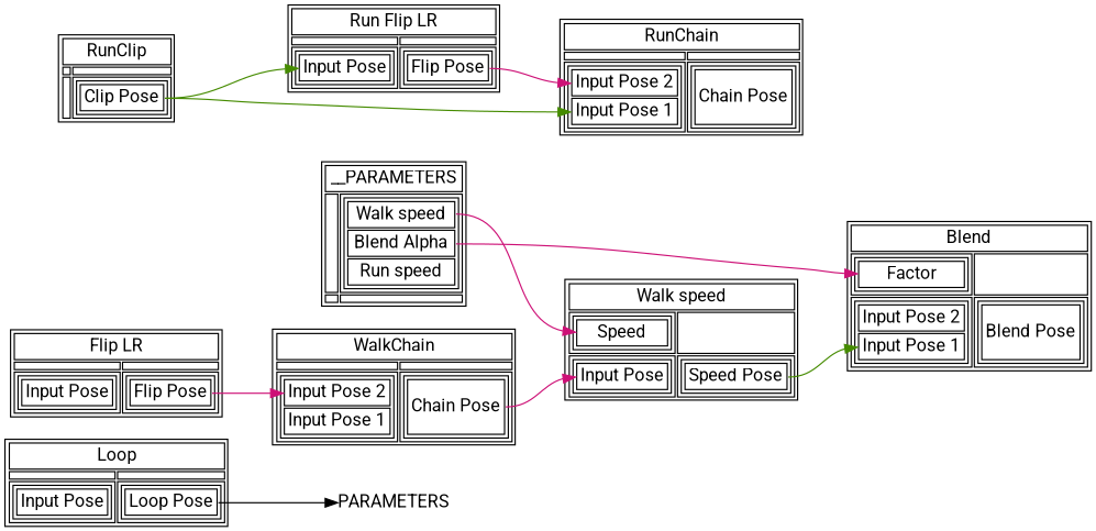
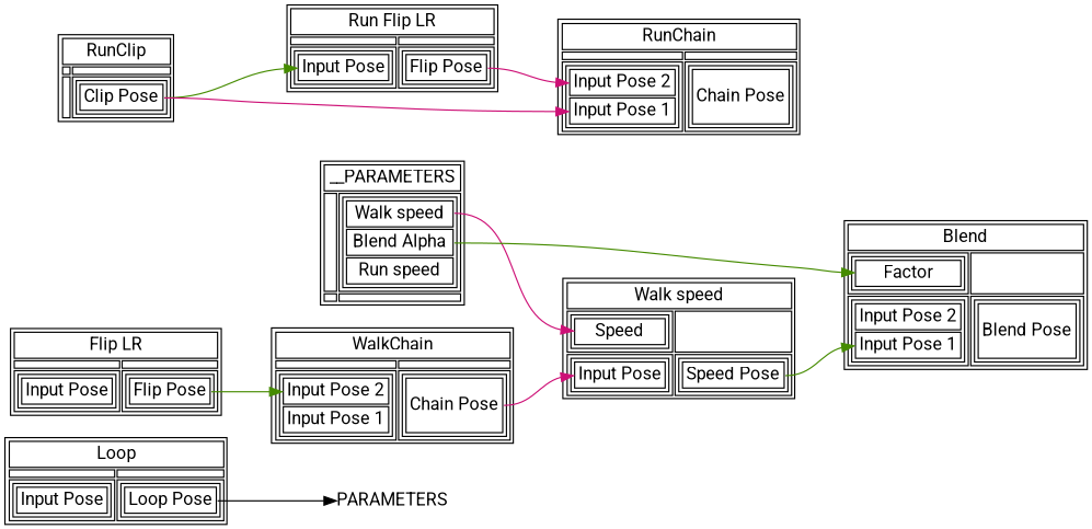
  digraph {
    fontname=Roboto
    rankdir=LR
    node [fontname=Roboto shape=plain style=rounded]
    edge [fontname=Roboto headport="Input Pose" tailport="Clip Pose" color=chartreuse4]
    n1 [label=<<TABLE><TR><TD COLSPAN="2">Loop</TD></TR><TR><TD></TD><TD></TD></TR><TR><TD><TABLE><TR><TD PORT="Input Pose">Input Pose</TD></TR></TABLE></TD><TD><TABLE><TR><TD PORT="Loop Pose">Loop Pose</TD></TR></TABLE></TD></TR></TABLE>>]
    n2 [label=PARAMETERS style=wedged]
    n3 [label=<<TABLE><TR><TD COLSPAN="2">Walk speed</TD></TR><TR><TD><TABLE><TR><TD PORT="Speed">Speed</TD></TR></TABLE></TD><TD></TD></TR><TR><TD><TABLE><TR><TD PORT="Input Pose">Input Pose</TD></TR></TABLE></TD><TD><TABLE><TR><TD PORT="Speed Pose">Speed Pose</TD></TR></TABLE></TD></TR></TABLE>>]
    n4 [label=<<TABLE><TR><TD COLSPAN="2">Blend</TD></TR><TR><TD><TABLE><TR><TD PORT="Factor">Factor</TD></TR></TABLE></TD><TD></TD></TR><TR><TD><TABLE><TR><TD PORT="Input Pose 2">Input Pose 2</TD></TR><TR><TD PORT="Input Pose 1">Input Pose 1</TD></TR></TABLE></TD><TD><TABLE><TR><TD PORT="Blend Pose">Blend Pose</TD></TR></TABLE></TD></TR></TABLE>>]
    n5 [label=<<TABLE><TR><TD COLSPAN="2">RunClip</TD></TR><TR><TD></TD><TD></TD></TR><TR><TD></TD><TD><TABLE><TR><TD PORT="Clip Pose">Clip Pose</TD></TR></TABLE></TD></TR></TABLE>>]
    n6 [label=<<TABLE><TR><TD COLSPAN="2">Run Flip LR</TD></TR><TR><TD></TD><TD></TD></TR><TR><TD><TABLE><TR><TD PORT="Input Pose">Input Pose</TD></TR></TABLE></TD><TD><TABLE><TR><TD PORT="Flip Pose">Flip Pose</TD></TR></TABLE></TD></TR></TABLE>>]
    n7 [label=<<TABLE><TR><TD COLSPAN="2">RunChain</TD></TR><TR><TD></TD><TD></TD></TR><TR><TD><TABLE><TR><TD PORT="Input Pose 2">Input Pose 2</TD></TR><TR><TD PORT="Input Pose 1">Input Pose 1</TD></TR></TABLE></TD><TD><TABLE><TR><TD PORT="Chain Pose">Chain Pose</TD></TR></TABLE></TD></TR></TABLE>>]
    n8 [label=<<TABLE><TR><TD COLSPAN="2">__PARAMETERS</TD></TR><TR><TD></TD><TD><TABLE><TR><TD PORT="Walk speed">Walk speed</TD></TR><TR><TD PORT="Blend Alpha">Blend Alpha</TD></TR><TR><TD PORT="Run speed">Run speed</TD></TR></TABLE></TD></TR><TR><TD></TD><TD></TD></TR></TABLE>>]
    n9 [label=<<TABLE><TR><TD COLSPAN="2">WalkChain</TD></TR><TR><TD></TD><TD></TD></TR><TR><TD><TABLE><TR><TD PORT="Input Pose 2">Input Pose 2</TD></TR><TR><TD PORT="Input Pose 1">Input Pose 1</TD></TR></TABLE></TD><TD><TABLE><TR><TD PORT="Chain Pose">Chain Pose</TD></TR></TABLE></TD></TR></TABLE>>]
    n10 [label=<<TABLE><TR><TD COLSPAN="2">Flip LR</TD></TR><TR><TD></TD><TD></TD></TR><TR><TD><TABLE><TR><TD PORT="Input Pose">Input Pose</TD></TR></TABLE></TD><TD><TABLE><TR><TD PORT="Flip Pose">Flip Pose</TD></TR></TABLE></TD></TR></TABLE>>]
    n1 -> n2 [tailport="Loop Pose" color=""]
    n3 -> n4 [headport="Input Pose 1" tailport="Speed Pose"]
    n5 -> n6
-   n5 -> n7 [headport="Input Pose 1"]
+   n5 -> n7 [color=deeppink3 headport="Input Pose 1"]
    n6 -> n7 [color=deeppink3 headport="Input Pose 2" tailport="Flip Pose"]
    n8 -> n3 [color=deeppink3 headport=Speed tailport="Walk speed"]
-   n8 -> n4 [color=deeppink3 headport=Factor tailport="Blend Alpha"]
+   n8 -> n4 [headport=Factor tailport="Blend Alpha"]
    n9 -> n3 [color=deeppink3 tailport="Chain Pose"]
-   n10 -> n9 [color=deeppink3 headport="Input Pose 2" tailport="Flip Pose"]
+   n10 -> n9 [headport="Input Pose 2" tailport="Flip Pose"]
  }
